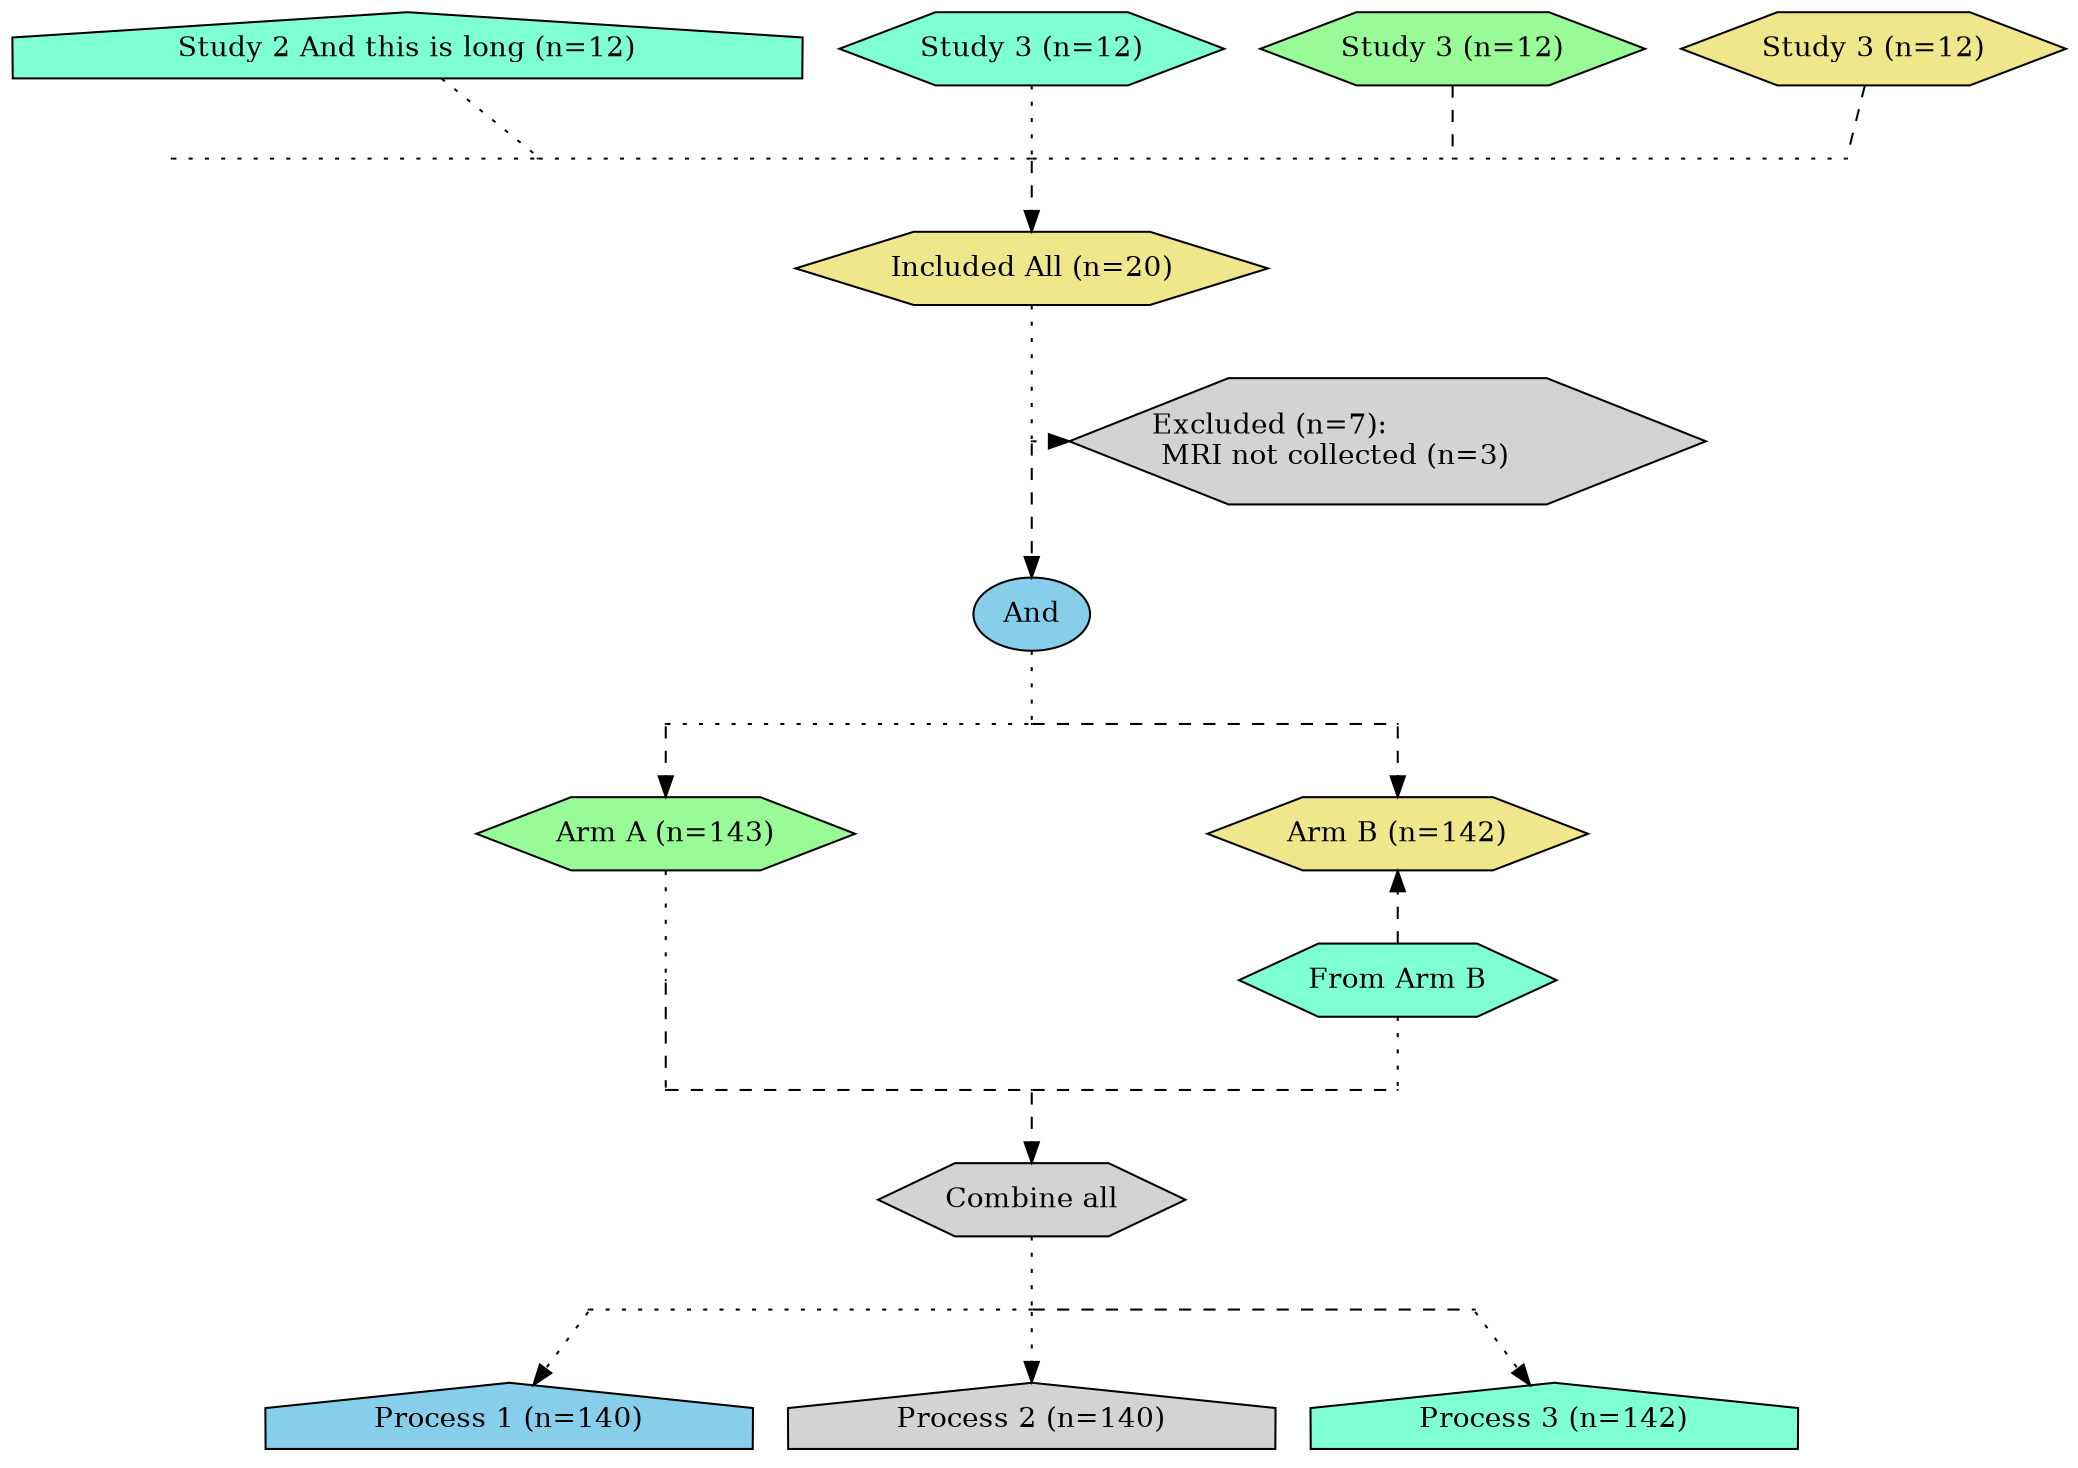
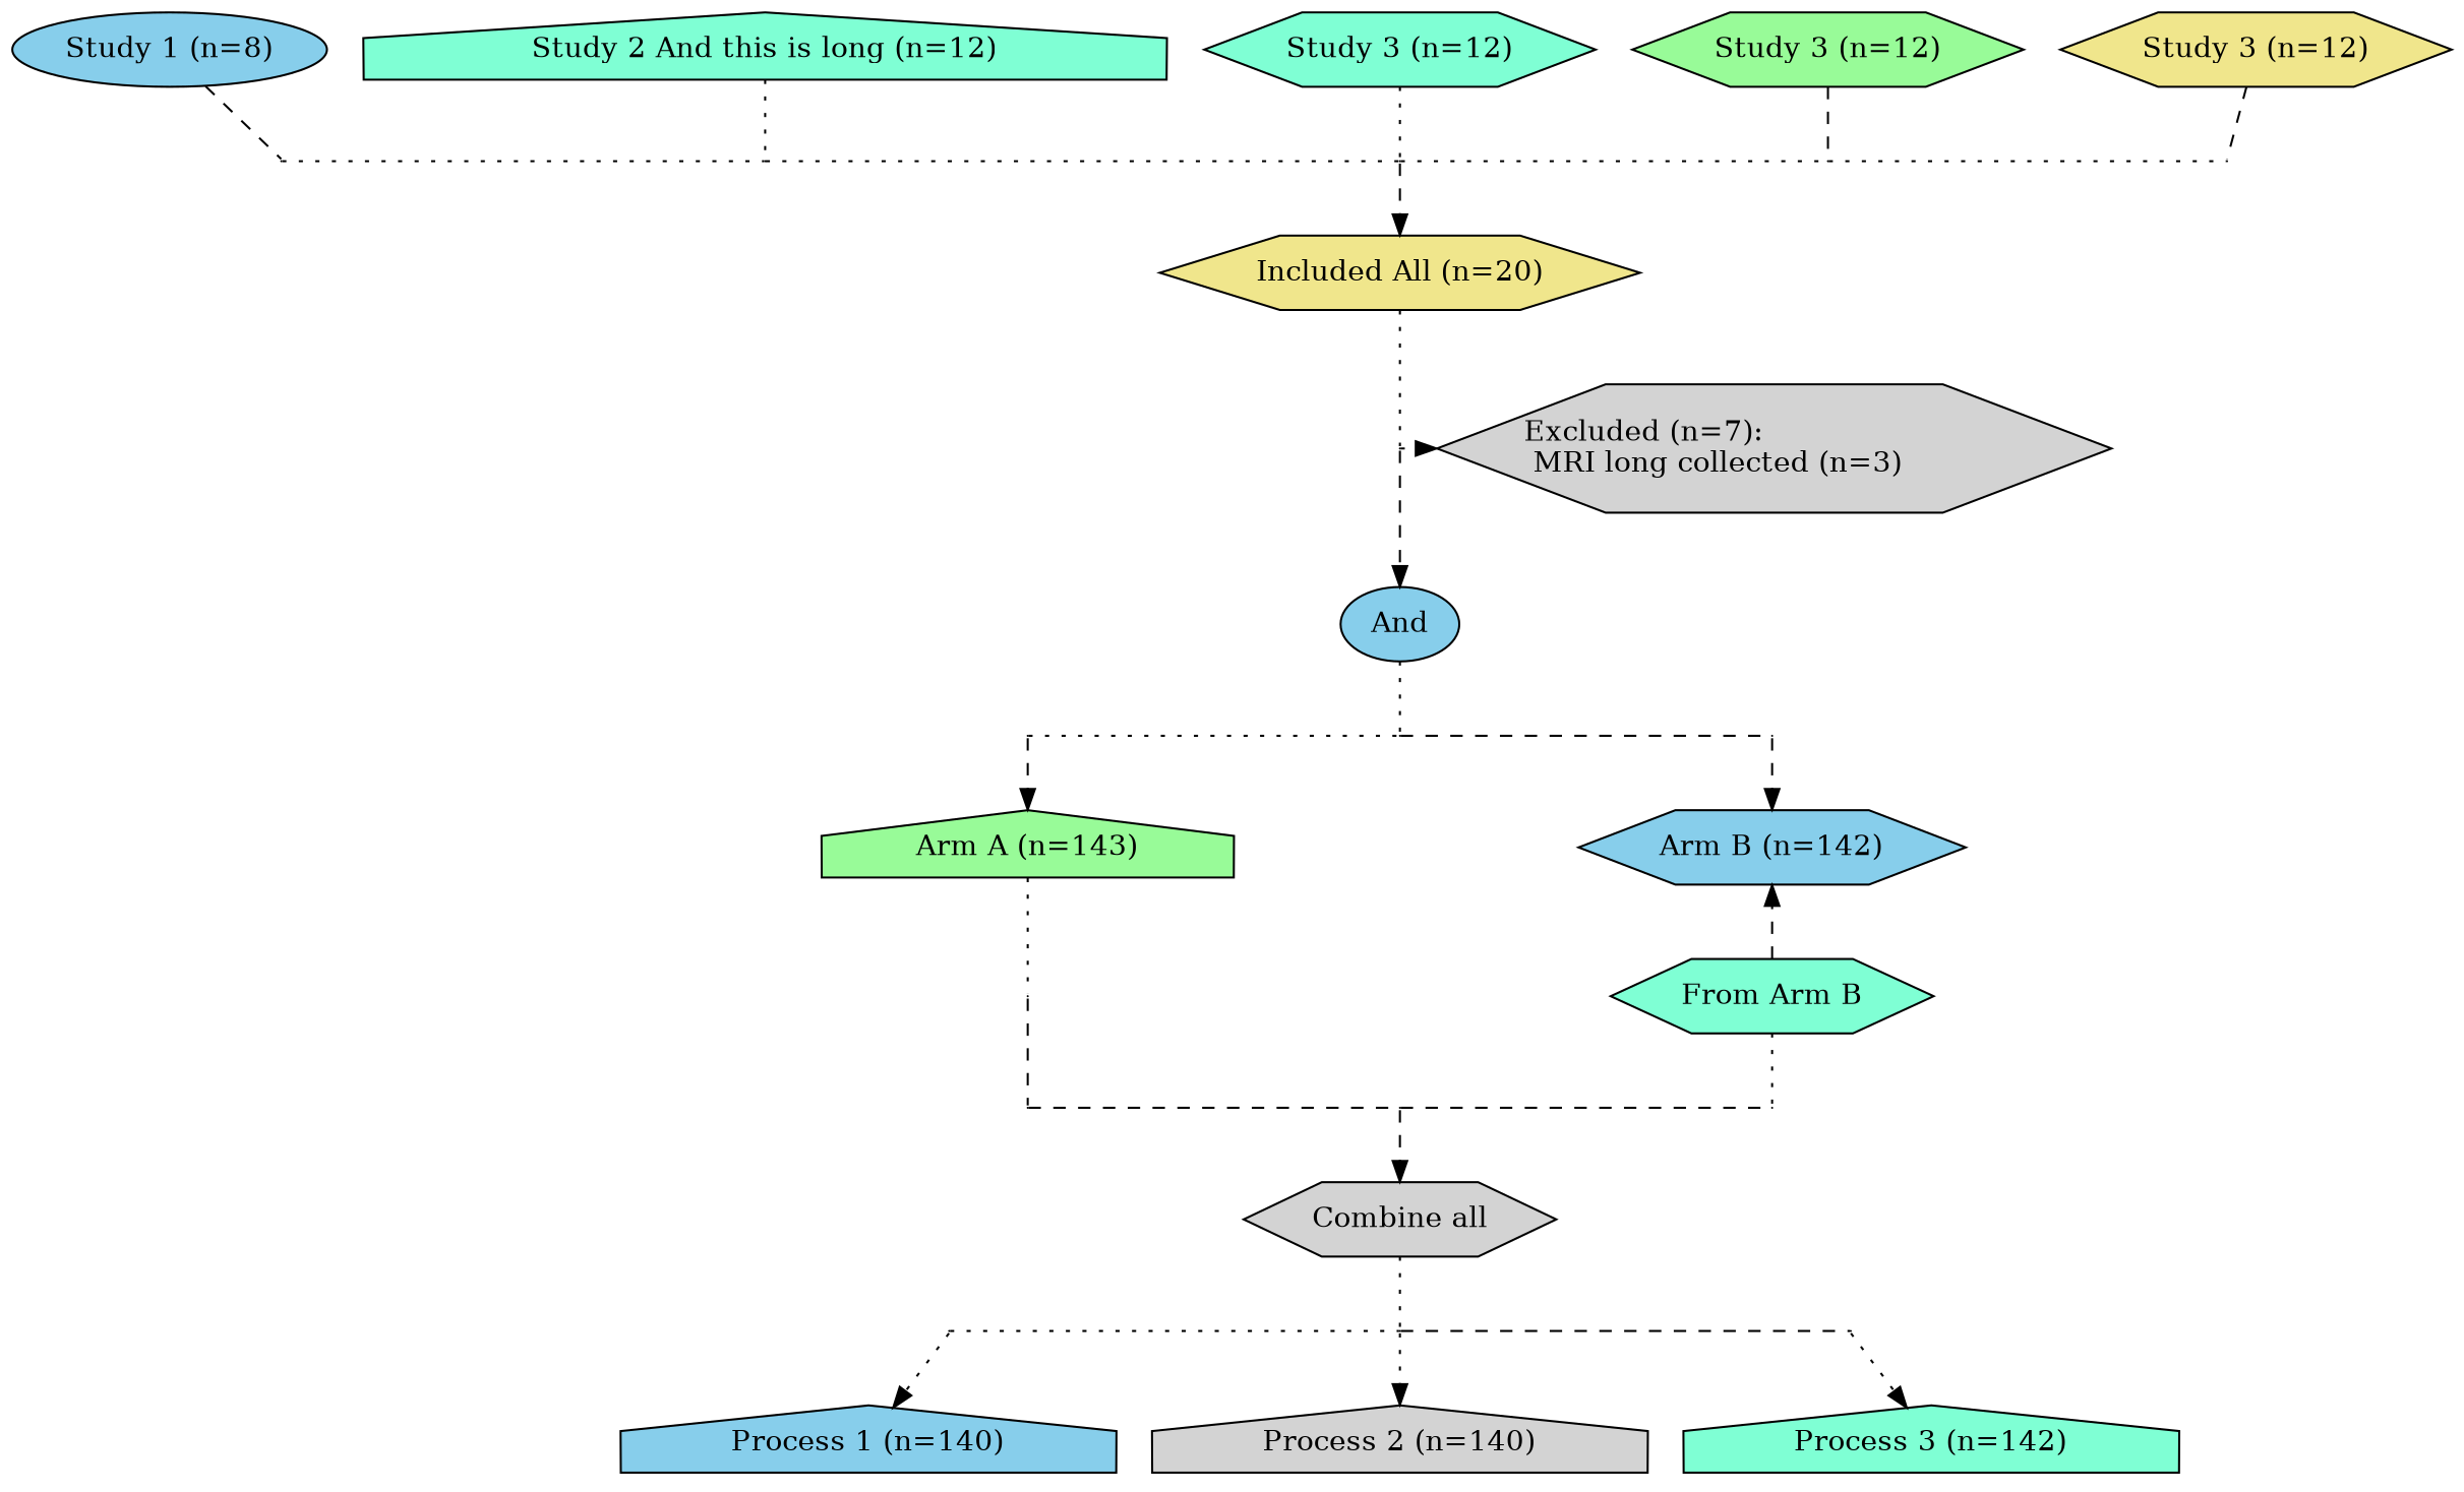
  digraph {
    node [fillcolor=skyblue shape=point style=filled]
    edge [arrowhead=none style=dotted]
    P1 [fillcolor=lightgrey width=0]
    P2 [fillcolor=khaki width=0]
    P3 [fillcolor=palegreen width=0]
    P4 [width=0]
    P5 [fillcolor=palegreen width=0]
+   n6 [label="Study 1 (n=8)" shape=ellipse]
    n7 [fillcolor=aquamarine label="Study 2 And this is long (n=12)" shape=house]
    n8 [fillcolor=aquamarine label="Study 3 (n=12)" shape=hexagon]
    n9 [fillcolor=palegreen label="Study 3 (n=12)" shape=hexagon]
    n10 [fillcolor=khaki label="Study 3 (n=12)" shape=hexagon]
    n11 [fillcolor=khaki label="Included All (n=20)" shape=hexagon]
-   n12 [fillcolor=lightgrey label="Excluded (n=7):\l MRI not collected (n=3)\l" shape=hexagon]
+   n12 [fillcolor=lightgrey label="Excluded (n=7):\l MRI long collected (n=3)\l" shape=hexagon]
    P6 [fillcolor=lightgrey width=0]
    P7 [width=0]
    P8 [fillcolor=palegreen width=0]
    P9 [fillcolor=aquamarine width=0]
-   n17 [fillcolor=palegreen label="Arm A (n=143)" shape=hexagon]
-   n18 [fillcolor=khaki label="Arm B (n=142)" shape=hexagon]
+   n17 [fillcolor=palegreen label="Arm A (n=143)" shape=house]
+   n18 [label="Arm B (n=142)" shape=hexagon]
    n19 [fillcolor=aquamarine label="From Arm B" shape=hexagon]
    node11 [fillcolor=aquamarine width=0]
    P10 [width=0]
    P11 [width=0]
    P12 [fillcolor=lightgrey width=0]
    P13 [width=0]
    P14 [width=0]
    P15 [fillcolor=lightgrey width=0]
    n27 [label="Process 1 (n=140)" shape=house]
    n28 [fillcolor=lightgrey label="Process 2 (n=140)" shape=house]
    n29 [fillcolor=aquamarine label="Process 3 (n=142)" shape=house]
    n30 [label=And shape=ellipse]
    n31 [fillcolor=lightgrey label="Combine all" shape=hexagon]
    subgraph sub_1 {
      rank=same
      rankdir=LR
      P1
      P2
      P3
      P4
      P5
    }
    subgraph sub_2 {
      rank=same
      rankdir=LR
+     n6
      n7
      n8
      n9
      n10
    }
    subgraph sub_3 {
      rank=same
      rankdir=LR
      n11
    }
    subgraph sub_4 {
      rank=same
      rankdir=LR
      n12
      P6
    }
    subgraph sub_5 {
      rank=same
      rankdir=LR
      P7
      P8
      P9
    }
    subgraph sub_6 {
      rank=same
      rankdir=LR
      n17
      n18
    }
    subgraph sub_7 {
      rank=same
      rankdir=LR
      n19
      node11
    }
    subgraph sub_8 {
      rank=same
      rankdir=LR
      P10
      P11
      P12
    }
    subgraph sub_9 {
      rank=same
      rankdir=LR
      P13
      P14
      P15
    }
    subgraph sub_10 {
      rank=same
      rankdir=LR
      n27
      n28
      n29
    }
    P1 -> P2 [minlen=10]
    P2 -> P3 [minlen=10]
    P3 -> P4 [minlen=10]
    P3 -> n11 [style=dashed arrowhead=""]
    P4 -> P5 [minlen=10]
+   n6 -> P1 [style=dashed]
    n7 -> P2
    n8 -> P3
    n9 -> P4 [style=dashed]
    n10 -> P5 [style=dashed]
    n11 -> P6
    P6 -> n12 [arrowhead=""]
    P6 -> n30 [style=dashed arrowhead=""]
    P7 -> P8 [minlen=10]
    P7 -> n17 [style=dashed arrowhead=""]
    P8 -> P9 [minlen=10 style=dashed]
    P9 -> n18 [style=dashed arrowhead=""]
    n17 -> node11
    n19 -> n18 [style=dashed arrowhead=""]
    n19 -> P12
    node11 -> P10 [style=dashed]
    P10 -> P11 [minlen=10 style=dashed]
    P11 -> P12 [minlen=10 style=dashed]
    P11 -> n31 [style=dashed arrowhead=""]
    P13 -> P14 [minlen=10]
    P13 -> n27 [arrowhead=""]
    P14 -> P15 [minlen=10 style=dashed]
    P14 -> n28 [arrowhead=""]
    P15 -> n29 [arrowhead=""]
    n30 -> P8
    n31 -> P14
  }
